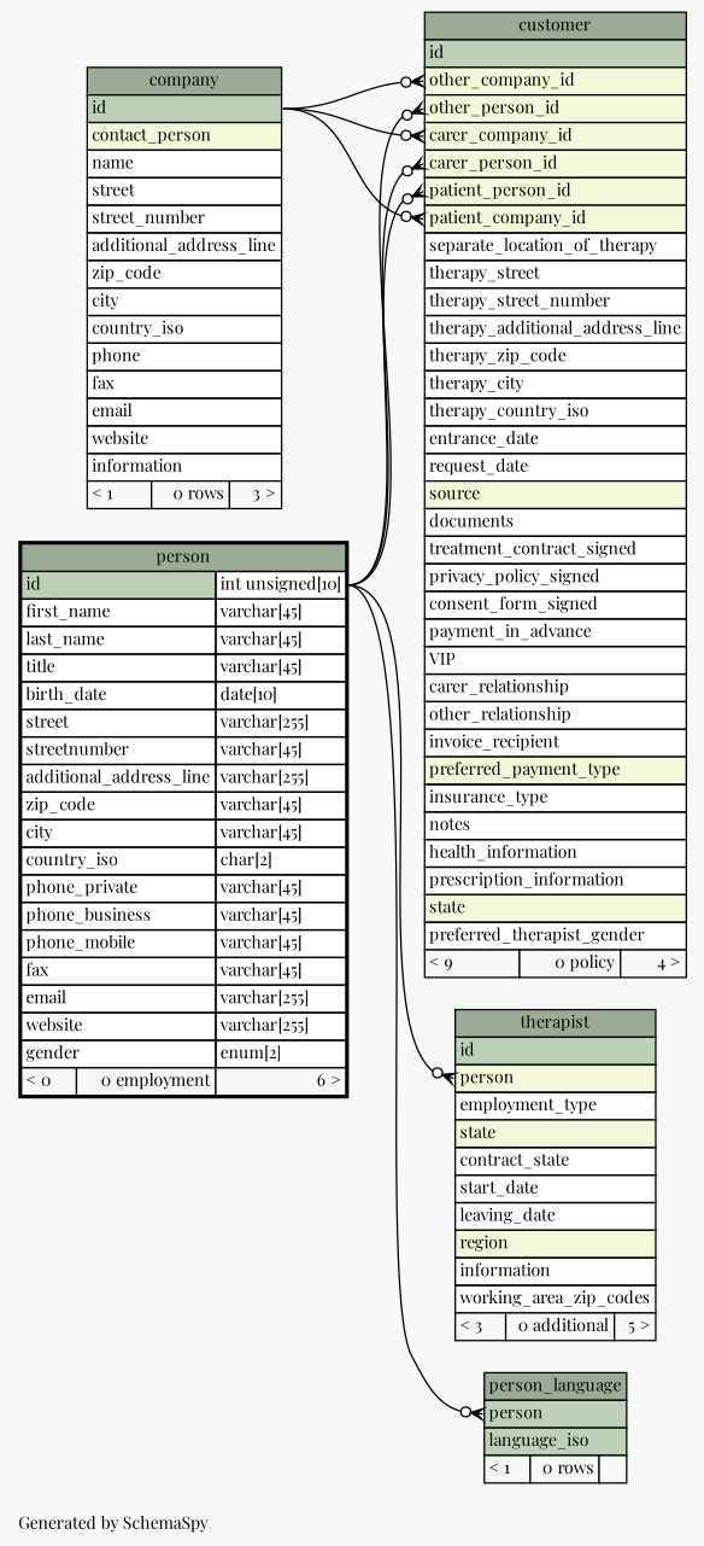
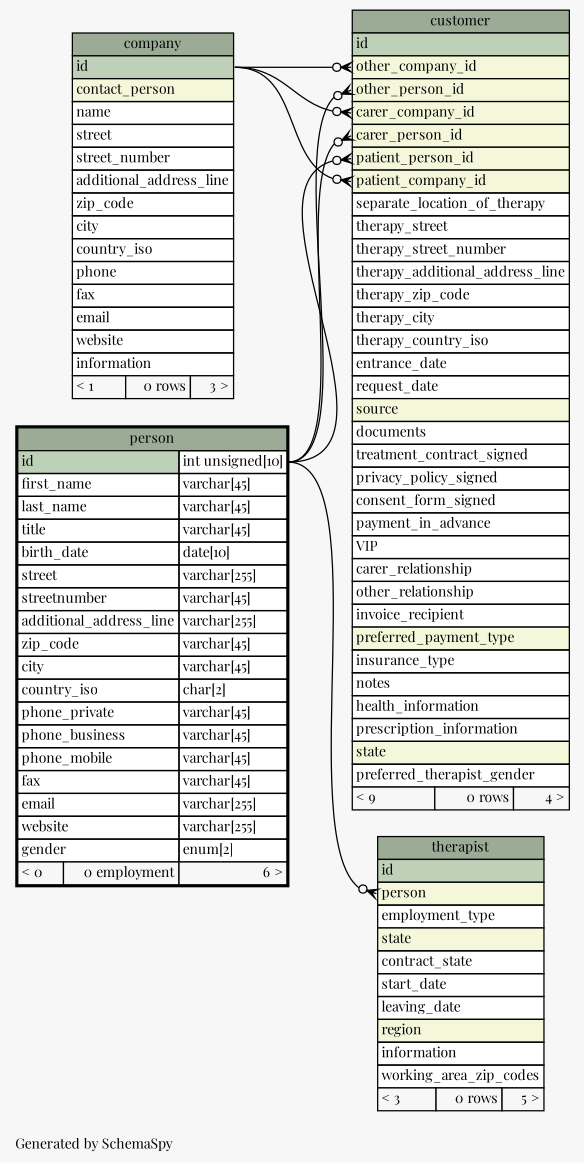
  digraph {
    bgcolor="#f7f7f7"
    fontname="Playfair Display"
    fontsize=11
    label="\nGenerated by SchemaSpy"
    labeljust=l
    nodesep=0.18
    rankdir=RL
    ranksep=0.46
    node [fontname="Playfair Display" fontsize=11 shape=plaintext]
    edge [arrowhead=none arrowsize=0.8 arrowtail=crowodot dir=back fontname="Playfair Display" headport="id.type:e" tailport="person:w"]
    n1 [label=<     <TABLE BORDER="0" CELLBORDER="1" CELLSPACING="0" BGCOLOR="#ffffff">       <TR><TD COLSPAN="3" BGCOLOR="#9bab96" ALIGN="CENTER">company</TD></TR>       <TR><TD PORT="id" COLSPAN="3" BGCOLOR="#bed1b8" ALIGN="LEFT">id</TD></TR>       <TR><TD PORT="contact_person" COLSPAN="3" BGCOLOR="#f4f7da" ALIGN="LEFT">contact_person</TD></TR>       <TR><TD PORT="name" COLSPAN="3" ALIGN="LEFT">name</TD></TR>       <TR><TD PORT="street" COLSPAN="3" ALIGN="LEFT">street</TD></TR>       <TR><TD PORT="street_number" COLSPAN="3" ALIGN="LEFT">street_number</TD></TR>       <TR><TD PORT="additional_address_line" COLSPAN="3" ALIGN="LEFT">additional_address_line</TD></TR>       <TR><TD PORT="zip_code" COLSPAN="3" ALIGN="LEFT">zip_code</TD></TR>       <TR><TD PORT="city" COLSPAN="3" ALIGN="LEFT">city</TD></TR>       <TR><TD PORT="country_iso" COLSPAN="3" ALIGN="LEFT">country_iso</TD></TR>       <TR><TD PORT="phone" COLSPAN="3" ALIGN="LEFT">phone</TD></TR>       <TR><TD PORT="fax" COLSPAN="3" ALIGN="LEFT">fax</TD></TR>       <TR><TD PORT="email" COLSPAN="3" ALIGN="LEFT">email</TD></TR>       <TR><TD PORT="website" COLSPAN="3" ALIGN="LEFT">website</TD></TR>       <TR><TD PORT="information" COLSPAN="3" ALIGN="LEFT">information</TD></TR>       <TR><TD ALIGN="LEFT" BGCOLOR="#f7f7f7">&lt; 1</TD><TD ALIGN="RIGHT" BGCOLOR="#f7f7f7">0 rows</TD><TD ALIGN="RIGHT" BGCOLOR="#f7f7f7">3 &gt;</TD></TR>     </TABLE>>]
    n2 [label=<     <TABLE BORDER="2" CELLBORDER="1" CELLSPACING="0" BGCOLOR="#ffffff">       <TR><TD COLSPAN="3" BGCOLOR="#9bab96" ALIGN="CENTER">person</TD></TR>       <TR><TD PORT="id" COLSPAN="2" BGCOLOR="#bed1b8" ALIGN="LEFT">id</TD><TD PORT="id.type" ALIGN="LEFT">int unsigned[10]</TD></TR>       <TR><TD PORT="first_name" COLSPAN="2" ALIGN="LEFT">first_name</TD><TD PORT="first_name.type" ALIGN="LEFT">varchar[45]</TD></TR>       <TR><TD PORT="last_name" COLSPAN="2" ALIGN="LEFT">last_name</TD><TD PORT="last_name.type" ALIGN="LEFT">varchar[45]</TD></TR>       <TR><TD PORT="title" COLSPAN="2" ALIGN="LEFT">title</TD><TD PORT="title.type" ALIGN="LEFT">varchar[45]</TD></TR>       <TR><TD PORT="birth_date" COLSPAN="2" ALIGN="LEFT">birth_date</TD><TD PORT="birth_date.type" ALIGN="LEFT">date[10]</TD></TR>       <TR><TD PORT="street" COLSPAN="2" ALIGN="LEFT">street</TD><TD PORT="street.type" ALIGN="LEFT">varchar[255]</TD></TR>       <TR><TD PORT="streetnumber" COLSPAN="2" ALIGN="LEFT">streetnumber</TD><TD PORT="streetnumber.type" ALIGN="LEFT">varchar[45]</TD></TR>       <TR><TD PORT="additional_address_line" COLSPAN="2" ALIGN="LEFT">additional_address_line</TD><TD PORT="additional_address_line.type" ALIGN="LEFT">varchar[255]</TD></TR>       <TR><TD PORT="zip_code" COLSPAN="2" ALIGN="LEFT">zip_code</TD><TD PORT="zip_code.type" ALIGN="LEFT">varchar[45]</TD></TR>       <TR><TD PORT="city" COLSPAN="2" ALIGN="LEFT">city</TD><TD PORT="city.type" ALIGN="LEFT">varchar[45]</TD></TR>       <TR><TD PORT="country_iso" COLSPAN="2" ALIGN="LEFT">country_iso</TD><TD PORT="country_iso.type" ALIGN="LEFT">char[2]</TD></TR>       <TR><TD PORT="phone_private" COLSPAN="2" ALIGN="LEFT">phone_private</TD><TD PORT="phone_private.type" ALIGN="LEFT">varchar[45]</TD></TR>       <TR><TD PORT="phone_business" COLSPAN="2" ALIGN="LEFT">phone_business</TD><TD PORT="phone_business.type" ALIGN="LEFT">varchar[45]</TD></TR>       <TR><TD PORT="phone_mobile" COLSPAN="2" ALIGN="LEFT">phone_mobile</TD><TD PORT="phone_mobile.type" ALIGN="LEFT">varchar[45]</TD></TR>       <TR><TD PORT="fax" COLSPAN="2" ALIGN="LEFT">fax</TD><TD PORT="fax.type" ALIGN="LEFT">varchar[45]</TD></TR>       <TR><TD PORT="email" COLSPAN="2" ALIGN="LEFT">email</TD><TD PORT="email.type" ALIGN="LEFT">varchar[255]</TD></TR>       <TR><TD PORT="website" COLSPAN="2" ALIGN="LEFT">website</TD><TD PORT="website.type" ALIGN="LEFT">varchar[255]</TD></TR>       <TR><TD PORT="gender" COLSPAN="2" ALIGN="LEFT">gender</TD><TD PORT="gender.type" ALIGN="LEFT">enum[2]</TD></TR>       <TR><TD ALIGN="LEFT" BGCOLOR="#f7f7f7">&lt; 0</TD><TD ALIGN="RIGHT" BGCOLOR="#f7f7f7">0 employment</TD><TD ALIGN="RIGHT" BGCOLOR="#f7f7f7">6 &gt;</TD></TR>     </TABLE>>]
-   n3 [label=<     <TABLE BORDER="0" CELLBORDER="1" CELLSPACING="0" BGCOLOR="#ffffff">       <TR><TD COLSPAN="3" BGCOLOR="#9bab96" ALIGN="CENTER">customer</TD></TR>       <TR><TD PORT="id" COLSPAN="3" BGCOLOR="#bed1b8" ALIGN="LEFT">id</TD></TR>       <TR><TD PORT="other_company_id" COLSPAN="3" BGCOLOR="#f4f7da" ALIGN="LEFT">other_company_id</TD></TR>       <TR><TD PORT="other_person_id" COLSPAN="3" BGCOLOR="#f4f7da" ALIGN="LEFT">other_person_id</TD></TR>       <TR><TD PORT="carer_company_id" COLSPAN="3" BGCOLOR="#f4f7da" ALIGN="LEFT">carer_company_id</TD></TR>       <TR><TD PORT="carer_person_id" COLSPAN="3" BGCOLOR="#f4f7da" ALIGN="LEFT">carer_person_id</TD></TR>       <TR><TD PORT="patient_person_id" COLSPAN="3" BGCOLOR="#f4f7da" ALIGN="LEFT">patient_person_id</TD></TR>       <TR><TD PORT="patient_company_id" COLSPAN="3" BGCOLOR="#f4f7da" ALIGN="LEFT">patient_company_id</TD></TR>       <TR><TD PORT="separate_location_of_therapy" COLSPAN="3" ALIGN="LEFT">separate_location_of_therapy</TD></TR>       <TR><TD PORT="therapy_street" COLSPAN="3" ALIGN="LEFT">therapy_street</TD></TR>       <TR><TD PORT="therapy_street_number" COLSPAN="3" ALIGN="LEFT">therapy_street_number</TD></TR>       <TR><TD PORT="therapy_additional_address_line" COLSPAN="3" ALIGN="LEFT">therapy_additional_address_line</TD></TR>       <TR><TD PORT="therapy_zip_code" COLSPAN="3" ALIGN="LEFT">therapy_zip_code</TD></TR>       <TR><TD PORT="therapy_city" COLSPAN="3" ALIGN="LEFT">therapy_city</TD></TR>       <TR><TD PORT="therapy_country_iso" COLSPAN="3" ALIGN="LEFT">therapy_country_iso</TD></TR>       <TR><TD PORT="entrance_date" COLSPAN="3" ALIGN="LEFT">entrance_date</TD></TR>       <TR><TD PORT="request_date" COLSPAN="3" ALIGN="LEFT">request_date</TD></TR>       <TR><TD PORT="source" COLSPAN="3" BGCOLOR="#f4f7da" ALIGN="LEFT">source</TD></TR>       <TR><TD PORT="documents" COLSPAN="3" ALIGN="LEFT">documents</TD></TR>       <TR><TD PORT="treatment_contract_signed" COLSPAN="3" ALIGN="LEFT">treatment_contract_signed</TD></TR>       <TR><TD PORT="privacy_policy_signed" COLSPAN="3" ALIGN="LEFT">privacy_policy_signed</TD></TR>       <TR><TD PORT="consent_form_signed" COLSPAN="3" ALIGN="LEFT">consent_form_signed</TD></TR>       <TR><TD PORT="payment_in_advance" COLSPAN="3" ALIGN="LEFT">payment_in_advance</TD></TR>       <TR><TD PORT="VIP" COLSPAN="3" ALIGN="LEFT">VIP</TD></TR>       <TR><TD PORT="carer_relationship" COLSPAN="3" ALIGN="LEFT">carer_relationship</TD></TR>       <TR><TD PORT="other_relationship" COLSPAN="3" ALIGN="LEFT">other_relationship</TD></TR>       <TR><TD PORT="invoice_recipient" COLSPAN="3" ALIGN="LEFT">invoice_recipient</TD></TR>       <TR><TD PORT="preferred_payment_type" COLSPAN="3" BGCOLOR="#f4f7da" ALIGN="LEFT">preferred_payment_type</TD></TR>       <TR><TD PORT="insurance_type" COLSPAN="3" ALIGN="LEFT">insurance_type</TD></TR>       <TR><TD PORT="notes" COLSPAN="3" ALIGN="LEFT">notes</TD></TR>       <TR><TD PORT="health_information" COLSPAN="3" ALIGN="LEFT">health_information</TD></TR>       <TR><TD PORT="prescription_information" COLSPAN="3" ALIGN="LEFT">prescription_information</TD></TR>       <TR><TD PORT="state" COLSPAN="3" BGCOLOR="#f4f7da" ALIGN="LEFT">state</TD></TR>       <TR><TD PORT="preferred_therapist_gender" COLSPAN="3" ALIGN="LEFT">preferred_therapist_gender</TD></TR>       <TR><TD ALIGN="LEFT" BGCOLOR="#f7f7f7">&lt; 9</TD><TD ALIGN="RIGHT" BGCOLOR="#f7f7f7">0 policy</TD><TD ALIGN="RIGHT" BGCOLOR="#f7f7f7">4 &gt;</TD></TR>     </TABLE>>]
-   n4 [label=<     <TABLE BORDER="0" CELLBORDER="1" CELLSPACING="0" BGCOLOR="#ffffff">       <TR><TD COLSPAN="3" BGCOLOR="#9bab96" ALIGN="CENTER">person_language</TD></TR>       <TR><TD PORT="person" COLSPAN="3" BGCOLOR="#bed1b8" ALIGN="LEFT">person</TD></TR>       <TR><TD PORT="language_iso" COLSPAN="3" BGCOLOR="#bed1b8" ALIGN="LEFT">language_iso</TD></TR>       <TR><TD ALIGN="LEFT" BGCOLOR="#f7f7f7">&lt; 1</TD><TD ALIGN="RIGHT" BGCOLOR="#f7f7f7">0 rows</TD><TD ALIGN="RIGHT" BGCOLOR="#f7f7f7">  </TD></TR>     </TABLE>>]
-   n5 [label=<     <TABLE BORDER="0" CELLBORDER="1" CELLSPACING="0" BGCOLOR="#ffffff">       <TR><TD COLSPAN="3" BGCOLOR="#9bab96" ALIGN="CENTER">therapist</TD></TR>       <TR><TD PORT="id" COLSPAN="3" BGCOLOR="#bed1b8" ALIGN="LEFT">id</TD></TR>       <TR><TD PORT="person" COLSPAN="3" BGCOLOR="#f4f7da" ALIGN="LEFT">person</TD></TR>       <TR><TD PORT="employment_type" COLSPAN="3" ALIGN="LEFT">employment_type</TD></TR>       <TR><TD PORT="state" COLSPAN="3" BGCOLOR="#f4f7da" ALIGN="LEFT">state</TD></TR>       <TR><TD PORT="contract_state" COLSPAN="3" ALIGN="LEFT">contract_state</TD></TR>       <TR><TD PORT="start_date" COLSPAN="3" ALIGN="LEFT">start_date</TD></TR>       <TR><TD PORT="leaving_date" COLSPAN="3" ALIGN="LEFT">leaving_date</TD></TR>       <TR><TD PORT="region" COLSPAN="3" BGCOLOR="#f4f7da" ALIGN="LEFT">region</TD></TR>       <TR><TD PORT="information" COLSPAN="3" ALIGN="LEFT">information</TD></TR>       <TR><TD PORT="working_area_zip_codes" COLSPAN="3" ALIGN="LEFT">working_area_zip_codes</TD></TR>       <TR><TD ALIGN="LEFT" BGCOLOR="#f7f7f7">&lt; 3</TD><TD ALIGN="RIGHT" BGCOLOR="#f7f7f7">0 additional</TD><TD ALIGN="RIGHT" BGCOLOR="#f7f7f7">5 &gt;</TD></TR>     </TABLE>>]
+   n3 [label=<     <TABLE BORDER="0" CELLBORDER="1" CELLSPACING="0" BGCOLOR="#ffffff">       <TR><TD COLSPAN="3" BGCOLOR="#9bab96" ALIGN="CENTER">customer</TD></TR>       <TR><TD PORT="id" COLSPAN="3" BGCOLOR="#bed1b8" ALIGN="LEFT">id</TD></TR>       <TR><TD PORT="other_company_id" COLSPAN="3" BGCOLOR="#f4f7da" ALIGN="LEFT">other_company_id</TD></TR>       <TR><TD PORT="other_person_id" COLSPAN="3" BGCOLOR="#f4f7da" ALIGN="LEFT">other_person_id</TD></TR>       <TR><TD PORT="carer_company_id" COLSPAN="3" BGCOLOR="#f4f7da" ALIGN="LEFT">carer_company_id</TD></TR>       <TR><TD PORT="carer_person_id" COLSPAN="3" BGCOLOR="#f4f7da" ALIGN="LEFT">carer_person_id</TD></TR>       <TR><TD PORT="patient_person_id" COLSPAN="3" BGCOLOR="#f4f7da" ALIGN="LEFT">patient_person_id</TD></TR>       <TR><TD PORT="patient_company_id" COLSPAN="3" BGCOLOR="#f4f7da" ALIGN="LEFT">patient_company_id</TD></TR>       <TR><TD PORT="separate_location_of_therapy" COLSPAN="3" ALIGN="LEFT">separate_location_of_therapy</TD></TR>       <TR><TD PORT="therapy_street" COLSPAN="3" ALIGN="LEFT">therapy_street</TD></TR>       <TR><TD PORT="therapy_street_number" COLSPAN="3" ALIGN="LEFT">therapy_street_number</TD></TR>       <TR><TD PORT="therapy_additional_address_line" COLSPAN="3" ALIGN="LEFT">therapy_additional_address_line</TD></TR>       <TR><TD PORT="therapy_zip_code" COLSPAN="3" ALIGN="LEFT">therapy_zip_code</TD></TR>       <TR><TD PORT="therapy_city" COLSPAN="3" ALIGN="LEFT">therapy_city</TD></TR>       <TR><TD PORT="therapy_country_iso" COLSPAN="3" ALIGN="LEFT">therapy_country_iso</TD></TR>       <TR><TD PORT="entrance_date" COLSPAN="3" ALIGN="LEFT">entrance_date</TD></TR>       <TR><TD PORT="request_date" COLSPAN="3" ALIGN="LEFT">request_date</TD></TR>       <TR><TD PORT="source" COLSPAN="3" BGCOLOR="#f4f7da" ALIGN="LEFT">source</TD></TR>       <TR><TD PORT="documents" COLSPAN="3" ALIGN="LEFT">documents</TD></TR>       <TR><TD PORT="treatment_contract_signed" COLSPAN="3" ALIGN="LEFT">treatment_contract_signed</TD></TR>       <TR><TD PORT="privacy_policy_signed" COLSPAN="3" ALIGN="LEFT">privacy_policy_signed</TD></TR>       <TR><TD PORT="consent_form_signed" COLSPAN="3" ALIGN="LEFT">consent_form_signed</TD></TR>       <TR><TD PORT="payment_in_advance" COLSPAN="3" ALIGN="LEFT">payment_in_advance</TD></TR>       <TR><TD PORT="VIP" COLSPAN="3" ALIGN="LEFT">VIP</TD></TR>       <TR><TD PORT="carer_relationship" COLSPAN="3" ALIGN="LEFT">carer_relationship</TD></TR>       <TR><TD PORT="other_relationship" COLSPAN="3" ALIGN="LEFT">other_relationship</TD></TR>       <TR><TD PORT="invoice_recipient" COLSPAN="3" ALIGN="LEFT">invoice_recipient</TD></TR>       <TR><TD PORT="preferred_payment_type" COLSPAN="3" BGCOLOR="#f4f7da" ALIGN="LEFT">preferred_payment_type</TD></TR>       <TR><TD PORT="insurance_type" COLSPAN="3" ALIGN="LEFT">insurance_type</TD></TR>       <TR><TD PORT="notes" COLSPAN="3" ALIGN="LEFT">notes</TD></TR>       <TR><TD PORT="health_information" COLSPAN="3" ALIGN="LEFT">health_information</TD></TR>       <TR><TD PORT="prescription_information" COLSPAN="3" ALIGN="LEFT">prescription_information</TD></TR>       <TR><TD PORT="state" COLSPAN="3" BGCOLOR="#f4f7da" ALIGN="LEFT">state</TD></TR>       <TR><TD PORT="preferred_therapist_gender" COLSPAN="3" ALIGN="LEFT">preferred_therapist_gender</TD></TR>       <TR><TD ALIGN="LEFT" BGCOLOR="#f7f7f7">&lt; 9</TD><TD ALIGN="RIGHT" BGCOLOR="#f7f7f7">0 rows</TD><TD ALIGN="RIGHT" BGCOLOR="#f7f7f7">4 &gt;</TD></TR>     </TABLE>>]
+   n5 [label=<     <TABLE BORDER="0" CELLBORDER="1" CELLSPACING="0" BGCOLOR="#ffffff">       <TR><TD COLSPAN="3" BGCOLOR="#9bab96" ALIGN="CENTER">therapist</TD></TR>       <TR><TD PORT="id" COLSPAN="3" BGCOLOR="#bed1b8" ALIGN="LEFT">id</TD></TR>       <TR><TD PORT="person" COLSPAN="3" BGCOLOR="#f4f7da" ALIGN="LEFT">person</TD></TR>       <TR><TD PORT="employment_type" COLSPAN="3" ALIGN="LEFT">employment_type</TD></TR>       <TR><TD PORT="state" COLSPAN="3" BGCOLOR="#f4f7da" ALIGN="LEFT">state</TD></TR>       <TR><TD PORT="contract_state" COLSPAN="3" ALIGN="LEFT">contract_state</TD></TR>       <TR><TD PORT="start_date" COLSPAN="3" ALIGN="LEFT">start_date</TD></TR>       <TR><TD PORT="leaving_date" COLSPAN="3" ALIGN="LEFT">leaving_date</TD></TR>       <TR><TD PORT="region" COLSPAN="3" BGCOLOR="#f4f7da" ALIGN="LEFT">region</TD></TR>       <TR><TD PORT="information" COLSPAN="3" ALIGN="LEFT">information</TD></TR>       <TR><TD PORT="working_area_zip_codes" COLSPAN="3" ALIGN="LEFT">working_area_zip_codes</TD></TR>       <TR><TD ALIGN="LEFT" BGCOLOR="#f7f7f7">&lt; 3</TD><TD ALIGN="RIGHT" BGCOLOR="#f7f7f7">0 rows</TD><TD ALIGN="RIGHT" BGCOLOR="#f7f7f7">5 &gt;</TD></TR>     </TABLE>>]
    n3 -> n1 [headport="id:e" tailport="carer_company_id:w"]
    n3 -> n1 [headport="id:e" tailport="other_company_id:w"]
    n3 -> n1 [headport="id:e" tailport="patient_company_id:w"]
    n3 -> n2 [tailport="carer_person_id:w"]
    n3 -> n2 [tailport="other_person_id:w"]
    n3 -> n2 [tailport="patient_person_id:w"]
-   n4 -> n2
    n5 -> n2
  }
